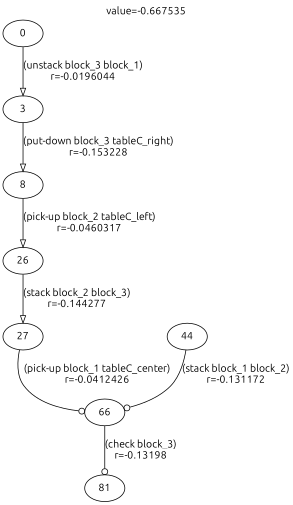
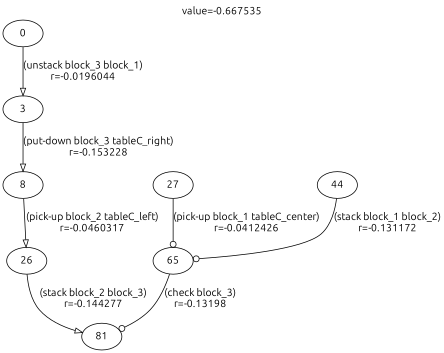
  digraph {
    fontname=Ubuntu
    label="value=-0.667535"
    labelloc=top
    node [fontname=Ubuntu]
    edge [arrowhead=onormal fontname=Ubuntu]
    0
    3
    8
    n4 [label=26]
    27
-   66
+   66 [label=65]
    44
    81
    0 -> 3 [label="(unstack block_3 block_1)\nr=-0.0196044"]
    3 -> 8 [label="(put-down block_3 tableC_right)\nr=-0.153228"]
    8 -> n4 [label="(pick-up block_2 tableC_left)\nr=-0.0460317"]
-   n4 -> 27 [label="(stack block_2 block_3)\nr=-0.144277"]
+   n4 -> 81 [label="(stack block_2 block_3)\nr=-0.144277"]
    27 -> 66 [arrowhead=odot label="(pick-up block_1 tableC_center)\nr=-0.0412426"]
    66 -> 81 [arrowhead=odot label="(check block_3)\nr=-0.13198"]
    44 -> 66 [arrowhead=odot label="(stack block_1 block_2)\nr=-0.131172"]
  }
